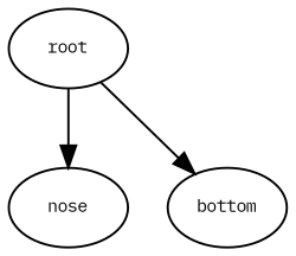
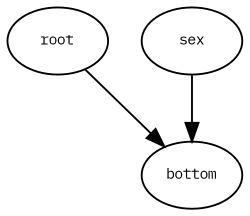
  digraph {
    fontname="IBM Plex Mono"
    node [fontname="IBM Plex Mono" fontsize=8]
    edge [fontname="IBM Plex Mono" fontsize=8]
-   n1 [label=nose]
+   n2 [label=sex]
    n3 [label=bottom]
    n4 [label=root]
-   n4 -> n1
+   n2 -> n3
    n4 -> n3
  }
